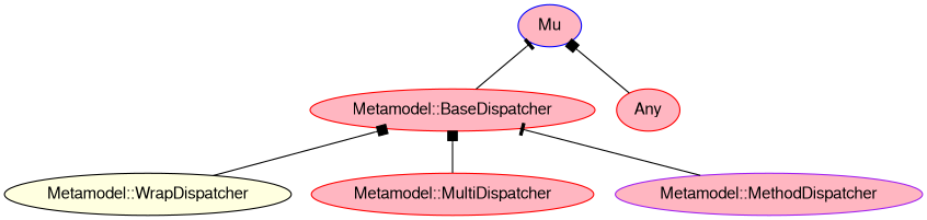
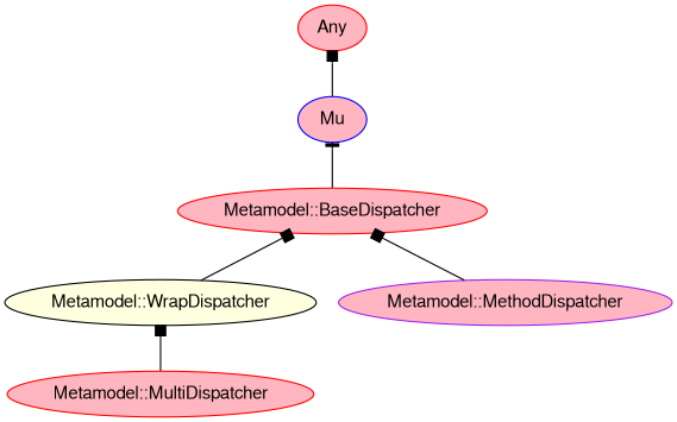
  digraph {
    rankdir=BT
    splines=polyline
    node [color=red fillcolor=lightpink fontcolor="#000000" fontname=FreeSans style=filled]
    edge [arrowhead=box color="#000000"]
    Mu [color=blue]
    "Metamodel::BaseDispatcher"
    Any
    "Metamodel::WrapDispatcher" [color=black fillcolor=lightyellow]
    "Metamodel::MultiDispatcher"
    "Metamodel::MethodDispatcher" [color=purple]
    "Metamodel::BaseDispatcher" -> Mu [arrowhead=tee]
-   Any -> Mu
+   Mu -> Any
    "Metamodel::WrapDispatcher" -> "Metamodel::BaseDispatcher"
-   "Metamodel::MultiDispatcher" -> "Metamodel::BaseDispatcher"
-   "Metamodel::MethodDispatcher" -> "Metamodel::BaseDispatcher" [arrowhead=tee]
+   "Metamodel::MultiDispatcher" -> "Metamodel::WrapDispatcher"
+   "Metamodel::MethodDispatcher" -> "Metamodel::BaseDispatcher"
  }
